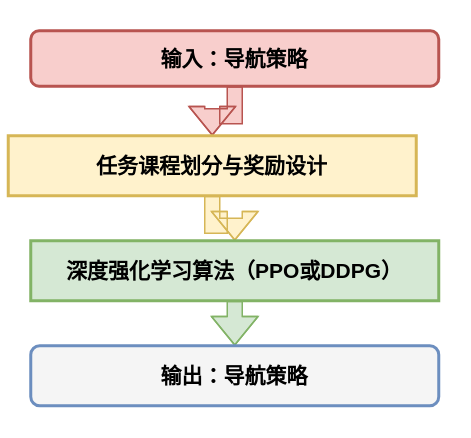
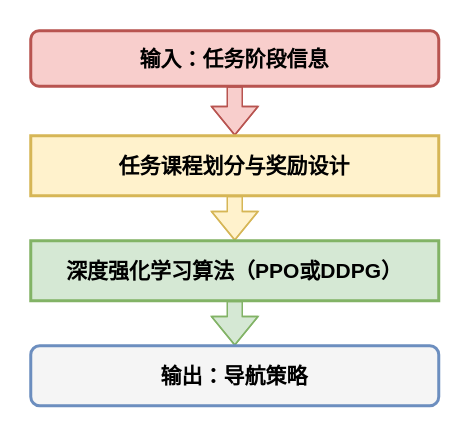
  <mxCell id="0" />
  <mxCell id="1" parent="0" />
  <mxCell id="2" value="" style="edgeStyle=orthogonalEdgeStyle;rounded=0;orthogonalLoop=1;jettySize=auto;html=1;fontStyle=1;fontSize=14;strokeWidth=1;shape=flexArrow;fillColor=#f8cecc;strokeColor=#b85450;" parent="1" source="3" target="5" edge="1"><mxGeometry relative="1" as="geometry" /></mxCell>
- <mxCell id="3" value="输入：导航策略" style="whiteSpace=wrap;strokeWidth=2;fillColor=#f8cecc;strokeColor=#b85450;fontStyle=1;fontSize=14;rounded=1;" parent="1" vertex="1"><mxGeometry x="20" y="20" width="272" height="37" as="geometry" /></mxCell>
+ <mxCell id="3" value="输入：任务阶段信息" style="whiteSpace=wrap;strokeWidth=2;fillColor=#f8cecc;strokeColor=#b85450;fontStyle=1;fontSize=14;rounded=1;" parent="1" vertex="1"><mxGeometry x="20" y="20" width="272" height="37" as="geometry" /></mxCell>
  <mxCell id="4" value="" style="edgeStyle=orthogonalEdgeStyle;rounded=0;orthogonalLoop=1;jettySize=auto;html=1;fontStyle=1;fontSize=14;strokeWidth=1;shape=flexArrow;fillColor=#fff2cc;strokeColor=#d6b656;" parent="1" source="5" target="7" edge="1"><mxGeometry relative="1" as="geometry" /></mxCell>
- <mxCell id="5" value="任务课程划分与奖励设计" style="whiteSpace=wrap;strokeWidth=2;fillColor=#fff2cc;strokeColor=#d6b656;fontStyle=1;fontSize=14;" parent="1" vertex="1"><mxGeometry x="5" y="90" width="272" height="40" as="geometry" /></mxCell>
+ <mxCell id="5" value="任务课程划分与奖励设计" style="whiteSpace=wrap;strokeWidth=2;fillColor=#fff2cc;strokeColor=#d6b656;fontStyle=1;fontSize=14;" parent="1" vertex="1"><mxGeometry x="20" y="90" width="272" height="40" as="geometry" /></mxCell>
  <mxCell id="6" value="" style="edgeStyle=orthogonalEdgeStyle;rounded=0;orthogonalLoop=1;jettySize=auto;html=1;fontStyle=1;fontSize=14;strokeWidth=1;shape=flexArrow;fillColor=#d5e8d4;strokeColor=#82b366;" parent="1" source="7" target="8" edge="1"><mxGeometry relative="1" as="geometry" /></mxCell>
  <mxCell id="7" value="深度强化学习算法（PPO或DDPG）" style="whiteSpace=wrap;strokeWidth=2;fillColor=#d5e8d4;strokeColor=#82b366;fontStyle=1;fontSize=14;" parent="1" vertex="1"><mxGeometry x="20" y="160" width="272" height="40" as="geometry" /></mxCell>
  <mxCell id="8" value="输出：导航策略" style="whiteSpace=wrap;strokeWidth=2;fillColor=#f5f5f5;strokeColor=#6c8ebf;fontStyle=1;fontSize=14;rounded=1;" parent="1" vertex="1"><mxGeometry x="20" y="230" width="272" height="40" as="geometry" /></mxCell>
